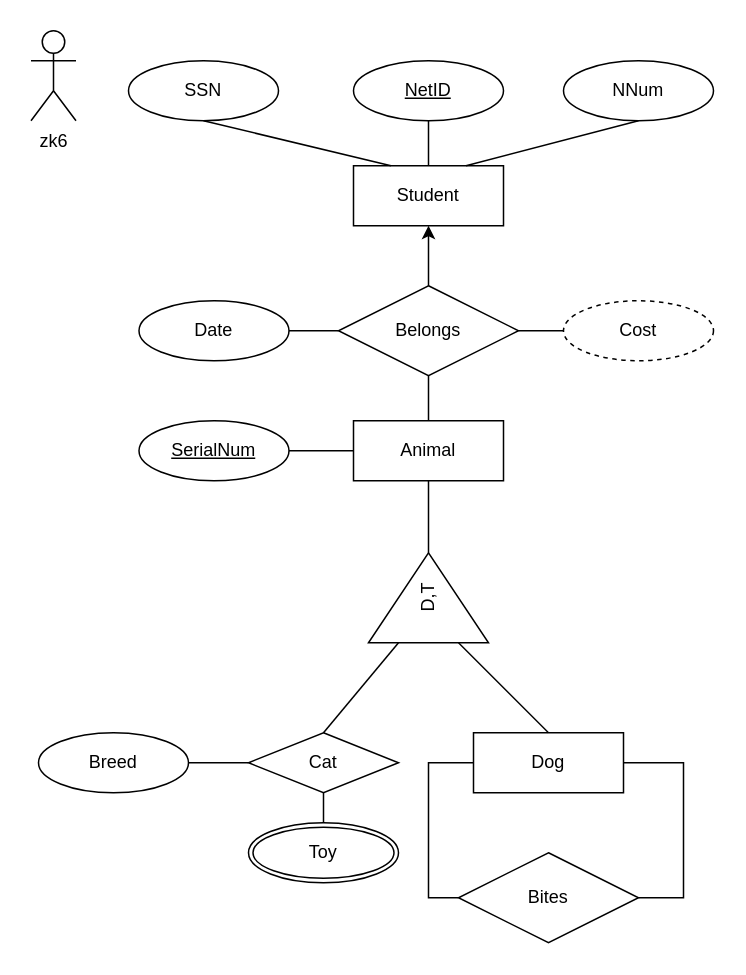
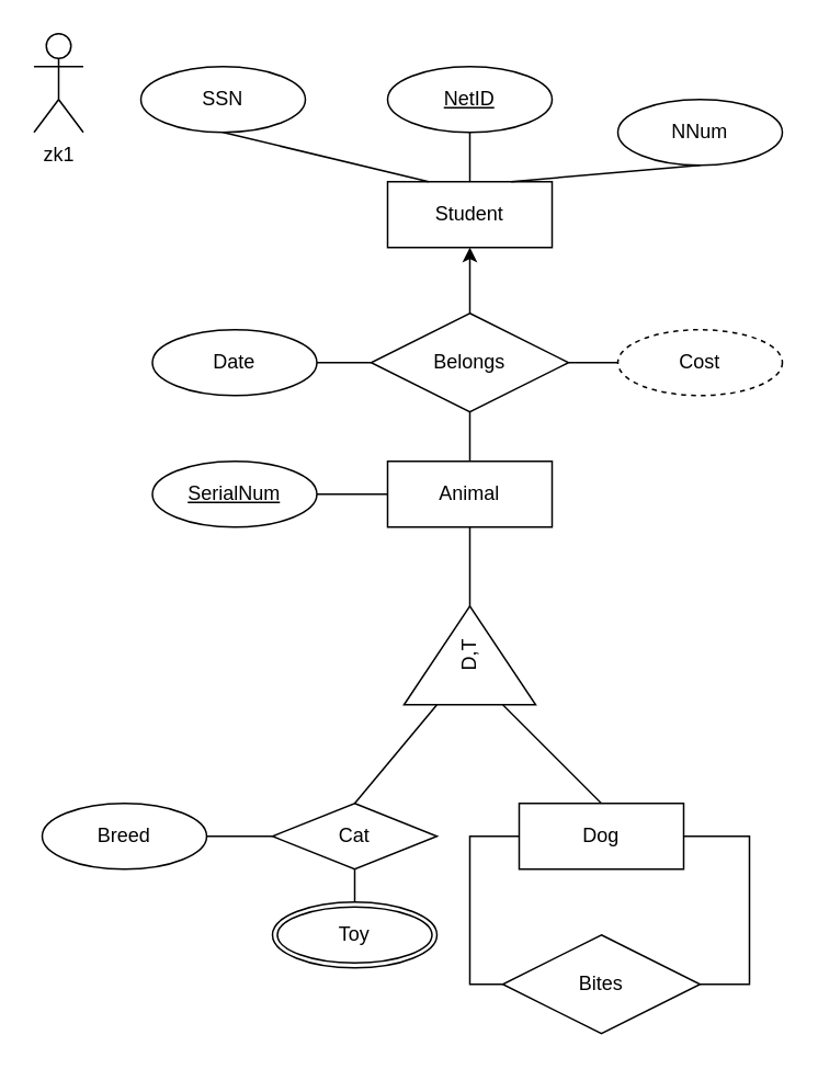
  <mxCell id="0" />
  <mxCell id="1" parent="0" />
  <mxCell id="2" value="Student" style="whiteSpace=wrap;html=1;align=center;" parent="1" vertex="1"><mxGeometry x="235" y="110" width="100" height="40" as="geometry" /></mxCell>
  <mxCell id="3" value="NetID" style="ellipse;whiteSpace=wrap;html=1;align=center;fontStyle=4;" parent="1" vertex="1"><mxGeometry x="235" y="40" width="100" height="40" as="geometry" /></mxCell>
  <mxCell id="4" value="D,T" style="triangle;whiteSpace=wrap;html=1;rotation=-90;" parent="1" vertex="1"><mxGeometry x="255" y="358" width="60" height="80" as="geometry" /></mxCell>
  <mxCell id="5" value="Cat" style="rhombus;whiteSpace=wrap;html=1;align=center;" parent="1" vertex="1"><mxGeometry x="165" y="488" width="100" height="40" as="geometry" /></mxCell>
  <mxCell id="6" value="Dog" style="whiteSpace=wrap;html=1;align=center;" parent="1" vertex="1"><mxGeometry x="315" y="488" width="100" height="40" as="geometry" /></mxCell>
  <mxCell id="7" value="Bites" style="shape=rhombus;perimeter=rhombusPerimeter;whiteSpace=wrap;html=1;align=center;" parent="1" vertex="1"><mxGeometry x="305" y="568" width="120" height="60" as="geometry" /></mxCell>
- <mxCell id="8" value="NNum" style="ellipse;whiteSpace=wrap;html=1;align=center;" parent="1" vertex="1"><mxGeometry x="375" y="40" width="100" height="40" as="geometry" /></mxCell>
+ <mxCell id="8" value="NNum" style="ellipse;whiteSpace=wrap;html=1;align=center;" parent="1" vertex="1"><mxGeometry x="375" y="60" width="100" height="40" as="geometry" /></mxCell>
  <mxCell id="9" value="" style="endArrow=none;html=1;entryX=0;entryY=0.25;entryDx=0;entryDy=0;exitX=0.5;exitY=0;exitDx=0;exitDy=0;" parent="1" source="5" target="4" edge="1"><mxGeometry width="50" height="50" relative="1" as="geometry"><mxPoint x="405" y="448" as="sourcePoint" /><mxPoint x="455" y="398" as="targetPoint" /></mxGeometry></mxCell>
  <mxCell id="10" value="" style="endArrow=none;html=1;entryX=0.5;entryY=0;entryDx=0;entryDy=0;exitX=0;exitY=0.75;exitDx=0;exitDy=0;" parent="1" source="4" target="6" edge="1"><mxGeometry width="50" height="50" relative="1" as="geometry"><mxPoint x="335" y="428" as="sourcePoint" /><mxPoint x="385" y="378" as="targetPoint" /></mxGeometry></mxCell>
  <mxCell id="11" value="" style="endArrow=none;html=1;entryX=0.5;entryY=1;entryDx=0;entryDy=0;exitX=0.75;exitY=0;exitDx=0;exitDy=0;" parent="1" source="2" target="8" edge="1"><mxGeometry width="50" height="50" relative="1" as="geometry"><mxPoint x="395" y="230" as="sourcePoint" /><mxPoint x="445" y="180" as="targetPoint" /></mxGeometry></mxCell>
  <mxCell id="12" value="" style="endArrow=none;html=1;entryX=0.5;entryY=1;entryDx=0;entryDy=0;exitX=0.5;exitY=0;exitDx=0;exitDy=0;" parent="1" source="2" target="3" edge="1"><mxGeometry width="50" height="50" relative="1" as="geometry"><mxPoint x="65" y="230" as="sourcePoint" /><mxPoint x="115" y="180" as="targetPoint" /></mxGeometry></mxCell>
  <mxCell id="13" value="" style="endArrow=none;html=1;exitX=0.25;exitY=0;exitDx=0;exitDy=0;entryX=0.5;entryY=1;entryDx=0;entryDy=0;" parent="1" source="2" target="16" edge="1"><mxGeometry width="50" height="50" relative="1" as="geometry"><mxPoint x="85" y="210" as="sourcePoint" /><mxPoint x="158" y="80" as="targetPoint" /></mxGeometry></mxCell>
  <mxCell id="14" value="" style="endArrow=none;html=1;entryX=0.5;entryY=1;entryDx=0;entryDy=0;exitX=0.5;exitY=0;exitDx=0;exitDy=0;" parent="1" source="15" target="5" edge="1"><mxGeometry width="50" height="50" relative="1" as="geometry"><mxPoint x="215" y="568" as="sourcePoint" /><mxPoint x="185" y="908" as="targetPoint" /></mxGeometry></mxCell>
  <mxCell id="15" value="Toy" style="ellipse;shape=doubleEllipse;margin=3;whiteSpace=wrap;html=1;align=center;" parent="1" vertex="1"><mxGeometry x="165" y="548" width="100" height="40" as="geometry" /></mxCell>
  <mxCell id="16" value="SSN" style="ellipse;whiteSpace=wrap;html=1;align=center;" parent="1" vertex="1"><mxGeometry x="85" y="40" width="100" height="40" as="geometry" /></mxCell>
  <mxCell id="17" value="Animal" style="whiteSpace=wrap;html=1;align=center;" parent="1" vertex="1"><mxGeometry x="235" y="280" width="100" height="40" as="geometry" /></mxCell>
  <mxCell id="18" value="SerialNum" style="ellipse;whiteSpace=wrap;html=1;align=center;fontStyle=4;" parent="1" vertex="1"><mxGeometry x="92" y="280" width="100" height="40" as="geometry" /></mxCell>
  <mxCell id="19" value="Belongs" style="shape=rhombus;perimeter=rhombusPerimeter;whiteSpace=wrap;html=1;align=center;" parent="1" vertex="1"><mxGeometry x="225" y="190" width="120" height="60" as="geometry" /></mxCell>
  <mxCell id="20" value="" style="endArrow=none;html=1;entryX=0.5;entryY=0;entryDx=0;entryDy=0;exitX=0.5;exitY=1;exitDx=0;exitDy=0;" parent="1" source="19" target="17" edge="1"><mxGeometry width="50" height="50" relative="1" as="geometry"><mxPoint x="285" y="260" as="sourcePoint" /><mxPoint x="295" y="160" as="targetPoint" /><Array as="points" /></mxGeometry></mxCell>
  <mxCell id="21" value="Date" style="ellipse;whiteSpace=wrap;html=1;align=center;" parent="1" vertex="1"><mxGeometry x="92" y="200" width="100" height="40" as="geometry" /></mxCell>
  <mxCell id="22" value="" style="endArrow=none;html=1;exitX=1;exitY=0.5;exitDx=0;exitDy=0;entryX=0;entryY=0.5;entryDx=0;entryDy=0;" parent="1" source="21" target="19" edge="1"><mxGeometry width="50" height="50" relative="1" as="geometry"><mxPoint x="122" y="670" as="sourcePoint" /><mxPoint x="212" y="220" as="targetPoint" /><Array as="points" /></mxGeometry></mxCell>
  <mxCell id="23" value="" style="endArrow=none;html=1;exitX=1;exitY=0.5;exitDx=0;exitDy=0;entryX=0;entryY=0.5;entryDx=0;entryDy=0;" parent="1" source="18" target="17" edge="1"><mxGeometry width="50" height="50" relative="1" as="geometry"><mxPoint x="215" y="210" as="sourcePoint" /><mxPoint x="235" y="210" as="targetPoint" /><Array as="points" /></mxGeometry></mxCell>
  <mxCell id="24" value="Cost" style="ellipse;whiteSpace=wrap;html=1;align=center;dashed=1;" parent="1" vertex="1"><mxGeometry x="375" y="200" width="100" height="40" as="geometry" /></mxCell>
  <mxCell id="25" value="" style="endArrow=none;html=1;entryX=1;entryY=0.5;entryDx=0;entryDy=0;exitX=0.5;exitY=1;exitDx=0;exitDy=0;" parent="1" source="17" target="4" edge="1"><mxGeometry width="50" height="50" relative="1" as="geometry"><mxPoint x="435" y="950" as="sourcePoint" /><mxPoint x="395" y="950" as="targetPoint" /></mxGeometry></mxCell>
  <mxCell id="26" value="" style="endArrow=none;html=1;exitX=1;exitY=0.5;exitDx=0;exitDy=0;entryX=0;entryY=0.5;entryDx=0;entryDy=0;" parent="1" source="19" target="24" edge="1"><mxGeometry width="50" height="50" relative="1" as="geometry"><mxPoint x="202" y="230" as="sourcePoint" /><mxPoint x="235" y="230" as="targetPoint" /><Array as="points" /></mxGeometry></mxCell>
  <mxCell id="27" value="" style="endArrow=classic;html=1;entryX=0.5;entryY=1;entryDx=0;entryDy=0;exitX=0.5;exitY=0;exitDx=0;exitDy=0;rounded=0;" parent="1" source="19" target="2" edge="1"><mxGeometry width="50" height="50" relative="1" as="geometry"><mxPoint x="65" y="488" as="sourcePoint" /><mxPoint x="245" y="140" as="targetPoint" /><Array as="points" /></mxGeometry></mxCell>
- <mxCell id="28" value="zk6" style="shape=umlActor;verticalLabelPosition=bottom;verticalAlign=top;html=1;outlineConnect=0;" parent="1" vertex="1"><mxGeometry x="20" y="20" width="30" height="60" as="geometry" /></mxCell>
+ <mxCell id="28" value="zk1" style="shape=umlActor;verticalLabelPosition=bottom;verticalAlign=top;html=1;outlineConnect=0;" parent="1" vertex="1"><mxGeometry x="20" y="20" width="30" height="60" as="geometry" /></mxCell>
  <mxCell id="29" value="Breed" style="ellipse;whiteSpace=wrap;html=1;align=center;" parent="1" vertex="1"><mxGeometry x="25" y="488" width="100" height="40" as="geometry" /></mxCell>
  <mxCell id="30" value="" style="endArrow=none;html=1;exitX=1;exitY=0.5;exitDx=0;exitDy=0;entryX=0;entryY=0.5;entryDx=0;entryDy=0;" parent="1" source="29" target="5" edge="1"><mxGeometry width="50" height="50" relative="1" as="geometry"><mxPoint x="55" y="958" as="sourcePoint" /><mxPoint x="158" y="508" as="targetPoint" /><Array as="points" /></mxGeometry></mxCell>
  <mxCell id="31" value="" style="endArrow=none;html=1;rounded=0;entryX=0;entryY=0.5;entryDx=0;entryDy=0;exitX=0;exitY=0.5;exitDx=0;exitDy=0;" parent="1" source="7" target="6" edge="1"><mxGeometry width="50" height="50" relative="1" as="geometry"><mxPoint x="255" y="700" as="sourcePoint" /><mxPoint x="305" y="650" as="targetPoint" /><Array as="points"><mxPoint x="285" y="598" /><mxPoint x="285" y="508" /></Array></mxGeometry></mxCell>
  <mxCell id="32" value="" style="endArrow=none;html=1;rounded=0;entryX=1;entryY=0.5;entryDx=0;entryDy=0;exitX=1;exitY=0.5;exitDx=0;exitDy=0;" parent="1" source="7" target="6" edge="1"><mxGeometry width="50" height="50" relative="1" as="geometry"><mxPoint x="315" y="608" as="sourcePoint" /><mxPoint x="325" y="518" as="targetPoint" /><Array as="points"><mxPoint x="455" y="598" /><mxPoint x="455" y="508" /></Array></mxGeometry></mxCell>
